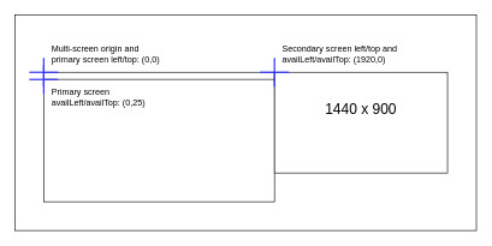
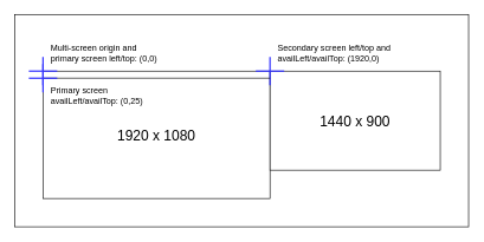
  <mxCell id="0" />
  <mxCell id="1" parent="0" />
  <mxCell id="2" value="" style="rounded=0;whiteSpace=wrap;html=1;" vertex="1" parent="1"><mxGeometry x="20" width="640" height="300" as="geometry" y="20" /></mxCell>
  <mxCell id="3" value="" style="rounded=0;whiteSpace=wrap;html=1;" vertex="1" parent="1"><mxGeometry x="60" y="100" width="320" height="180" as="geometry" /></mxCell>
  <mxCell id="4" value="" style="rounded=0;whiteSpace=wrap;html=1;" vertex="1" parent="1"><mxGeometry x="380" y="100" width="240" height="140" as="geometry" /></mxCell>
  <mxCell id="5" value="" style="group" vertex="1" connectable="0" parent="1"><mxGeometry x="360" y="80" width="40" height="40" as="geometry" /></mxCell>
  <mxCell id="6" value="" style="endArrow=none;html=1;rounded=0;strokeColor=#3333FF;strokeWidth=2;" edge="1" parent="5"><mxGeometry width="50" height="50" relative="1" as="geometry"><mxPoint y="20" as="sourcePoint" /><mxPoint x="40" y="20" as="targetPoint" /></mxGeometry></mxCell>
  <mxCell id="7" value="" style="endArrow=none;html=1;rounded=0;strokeColor=#3333FF;strokeWidth=2;" edge="1" parent="5"><mxGeometry width="50" height="50" relative="1" as="geometry"><mxPoint x="20" as="sourcePoint" /><mxPoint x="20" y="40" as="targetPoint" /></mxGeometry></mxCell>
  <mxCell id="8" value="" style="group" vertex="1" connectable="0" parent="1"><mxGeometry x="40" y="80" width="40" height="40" as="geometry" /></mxCell>
  <mxCell id="9" value="" style="endArrow=none;html=1;rounded=0;strokeColor=#3333FF;strokeWidth=2;" edge="1" parent="8"><mxGeometry width="50" height="50" relative="1" as="geometry"><mxPoint y="20" as="sourcePoint" /><mxPoint x="40" y="20" as="targetPoint" /></mxGeometry></mxCell>
  <mxCell id="10" value="" style="endArrow=none;html=1;rounded=0;strokeColor=#3333FF;strokeWidth=2;" edge="1" parent="8"><mxGeometry width="50" height="50" relative="1" as="geometry"><mxPoint x="20" as="sourcePoint" /><mxPoint x="20" y="40" as="targetPoint" /></mxGeometry></mxCell>
  <mxCell id="11" value="&lt;div align=&quot;left&quot;&gt;Multi-screen origin and primary screen left/top: (0,0)&lt;br&gt;&lt;/div&gt;" style="text;html=1;strokeColor=none;fillColor=none;align=center;verticalAlign=middle;whiteSpace=wrap;rounded=0;" vertex="1" parent="1"><mxGeometry x="70" y="45" width="160" height="60" as="geometry" /></mxCell>
  <mxCell id="12" value="&lt;div align=&quot;left&quot;&gt;Secondary screen left/top and availLeft/availTop: (1920,0)&lt;br&gt;&lt;/div&gt;" style="text;html=1;strokeColor=none;fillColor=none;align=center;verticalAlign=middle;whiteSpace=wrap;rounded=0;" vertex="1" parent="1"><mxGeometry x="390" y="45" width="170" height="60" as="geometry" /></mxCell>
  <mxCell id="13" value="" style="endArrow=none;html=1;rounded=0;" edge="1" parent="1"><mxGeometry width="50" height="50" relative="1" as="geometry"><mxPoint x="60" y="110" as="sourcePoint" /><mxPoint x="380" y="110" as="targetPoint" /></mxGeometry></mxCell>
  <mxCell id="14" value="" style="group" vertex="1" connectable="0" parent="1"><mxGeometry x="40" y="90" width="40" height="40" as="geometry" /></mxCell>
  <mxCell id="15" value="" style="endArrow=none;html=1;rounded=0;strokeColor=#3333FF;strokeWidth=2;" edge="1" parent="14"><mxGeometry width="50" height="50" relative="1" as="geometry"><mxPoint y="20" as="sourcePoint" /><mxPoint x="40" y="20" as="targetPoint" /></mxGeometry></mxCell>
  <mxCell id="16" value="" style="endArrow=none;html=1;rounded=0;strokeColor=#3333FF;strokeWidth=2;" edge="1" parent="14"><mxGeometry width="50" height="50" relative="1" as="geometry"><mxPoint x="20" as="sourcePoint" /><mxPoint x="20" y="40" as="targetPoint" /></mxGeometry></mxCell>
  <mxCell id="17" value="&lt;div align=&quot;left&quot;&gt;Primary screen availLeft/availTop: (0,25)&lt;br&gt;&lt;/div&gt;" style="text;html=1;strokeColor=none;fillColor=none;align=center;verticalAlign=middle;whiteSpace=wrap;rounded=0;" vertex="1" parent="1"><mxGeometry x="70" y="105" width="160" height="60" as="geometry" /></mxCell>
- <mxCell id="19" value="1440 x 900" style="text;html=1;strokeColor=none;fillColor=none;align=center;verticalAlign=middle;whiteSpace=wrap;rounded=0;fontSize=20;" vertex="1" parent="1"><mxGeometry x="435" y="135" width="130" height="30" as="geometry" /></mxCell>
+ <mxCell id="18" value="&lt;font style=&quot;font-size: 20px;&quot;&gt;1920 x 1080&lt;/font&gt;" style="text;html=1;strokeColor=none;fillColor=none;align=center;verticalAlign=middle;whiteSpace=wrap;rounded=0;" vertex="1" parent="1"><mxGeometry x="155" y="175" width="130" height="30" as="geometry" /></mxCell>
+ <mxCell id="19" value="1440 x 900" style="text;html=1;strokeColor=none;fillColor=none;align=center;verticalAlign=middle;whiteSpace=wrap;rounded=0;fontSize=20;" vertex="1" parent="1"><mxGeometry x="435" y="155" width="130" height="30" as="geometry" /></mxCell>
